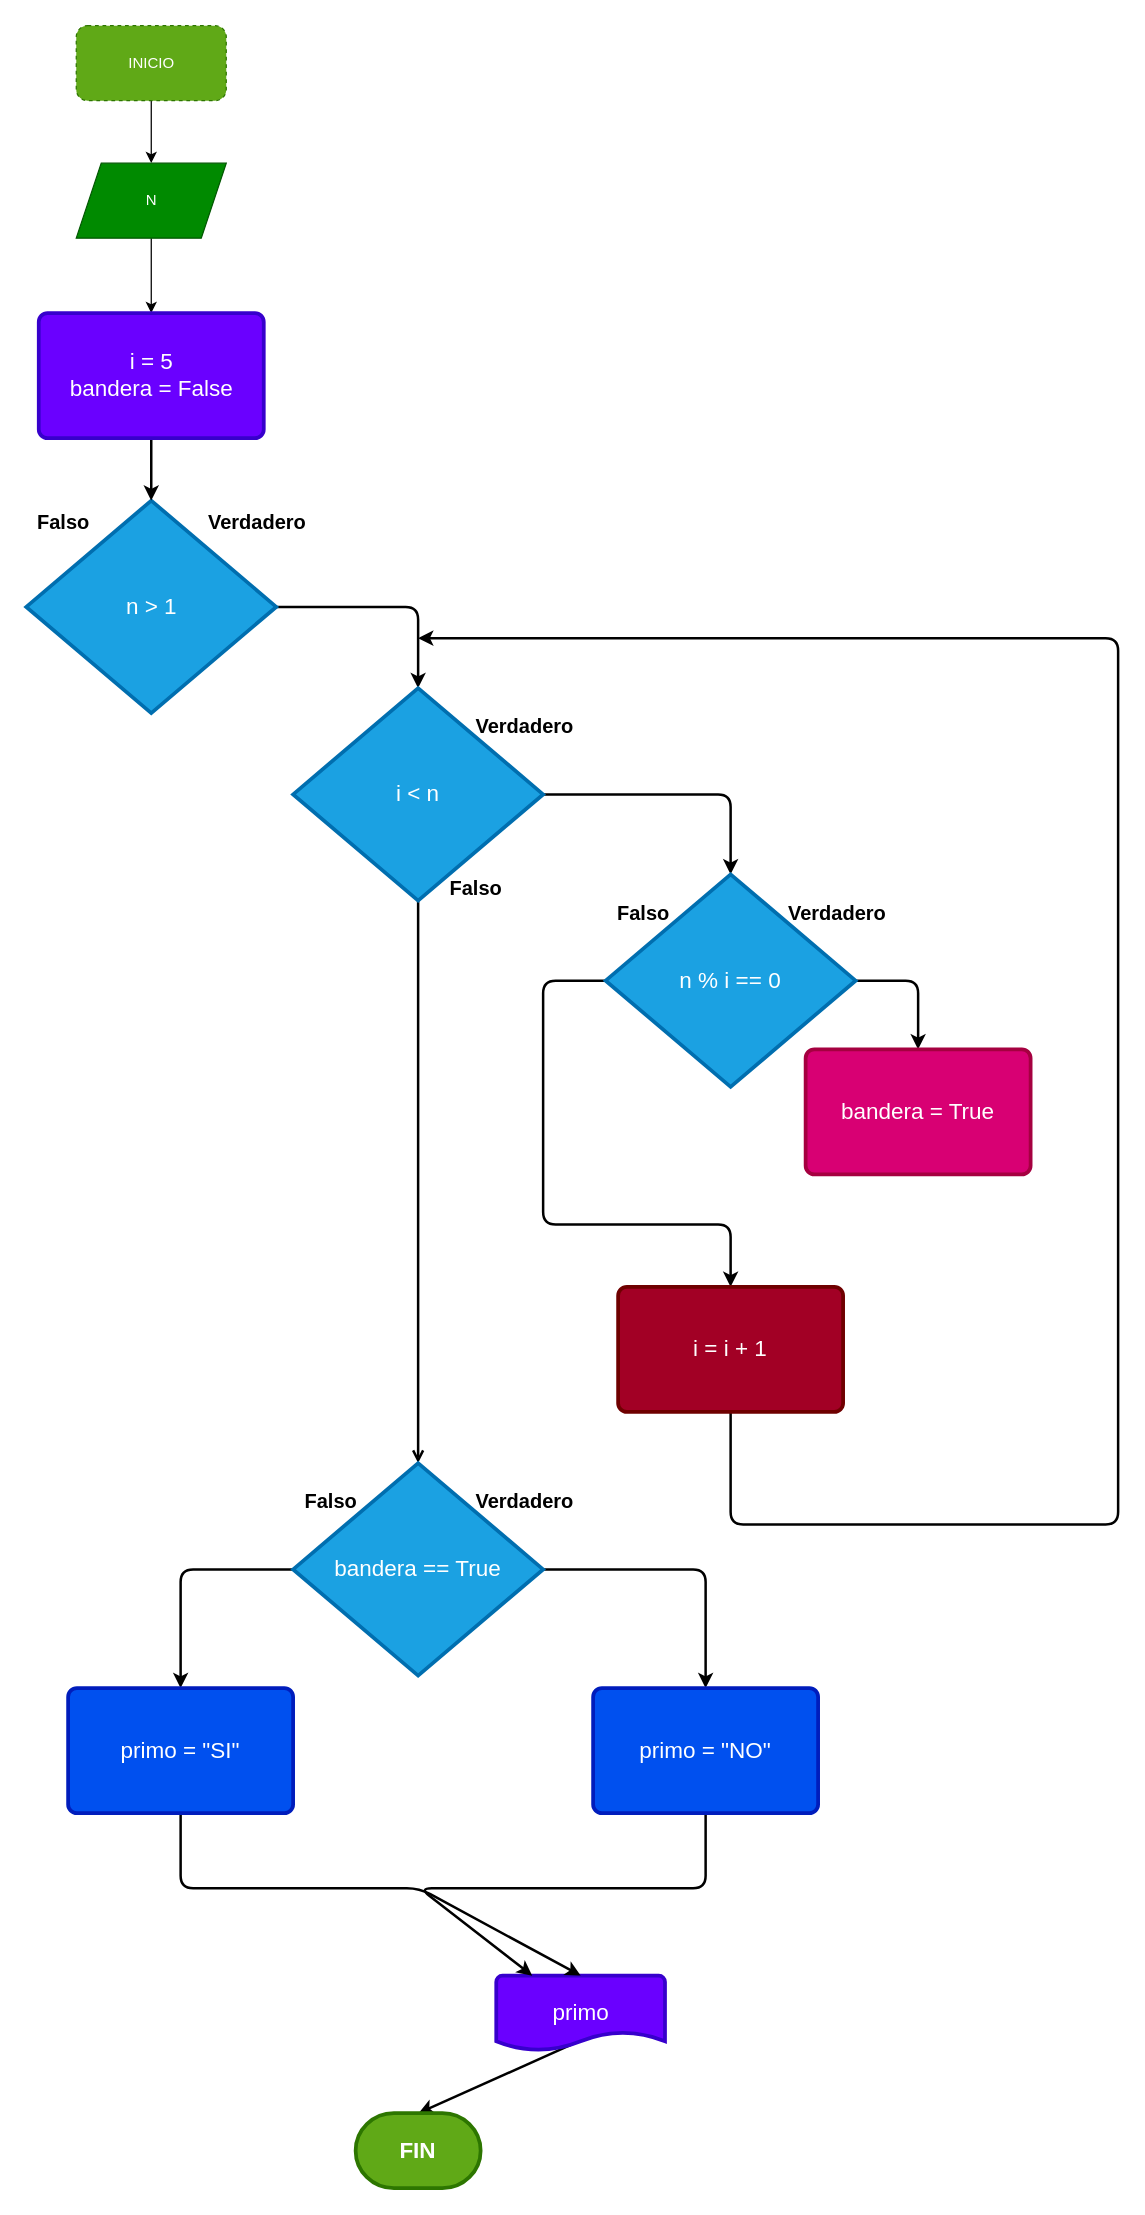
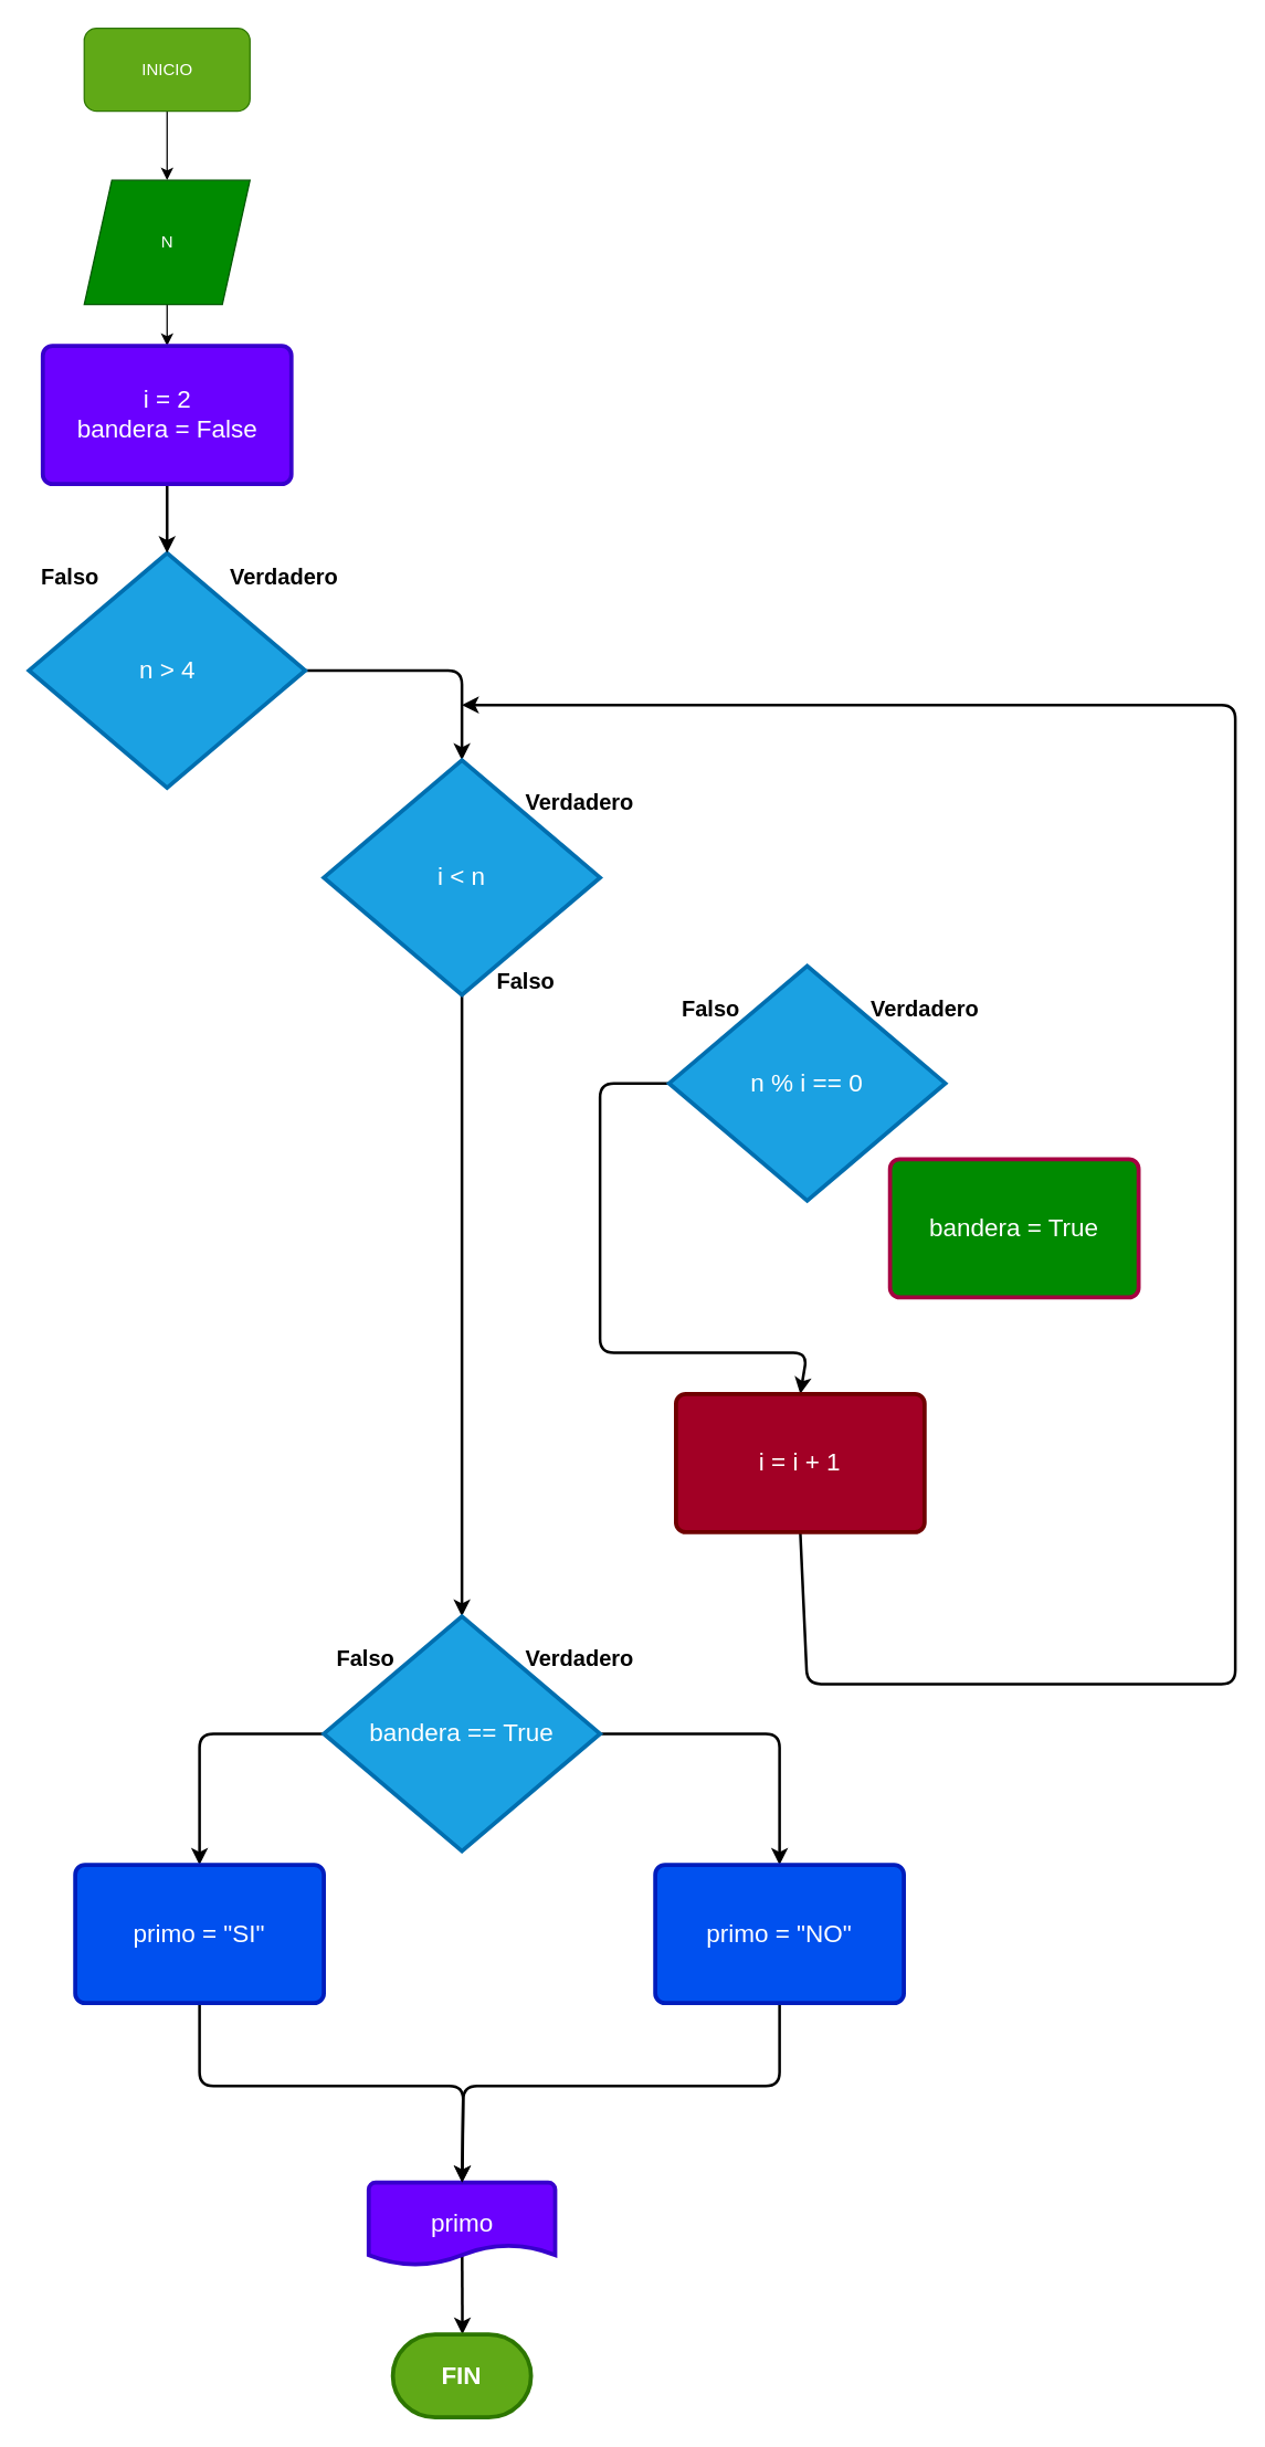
  <mxCell id="0" />
  <mxCell id="1" parent="0" />
  <mxCell id="2" value="" style="edgeStyle=none;html=1;" edge="1" parent="1" source="3" target="5"><mxGeometry relative="1" as="geometry" /></mxCell>
- <mxCell id="3" value="INICIO" style="rounded=1;whiteSpace=wrap;html=1;fillColor=#60a917;fontColor=#ffffff;strokeColor=#2D7600;dashed=1;" parent="1" vertex="1"><mxGeometry x="60.51" y="20" width="120" height="60" as="geometry" /></mxCell>
+ <mxCell id="3" value="INICIO" style="rounded=1;whiteSpace=wrap;html=1;fillColor=#60a917;fontColor=#ffffff;strokeColor=#2D7600;" parent="1" vertex="1"><mxGeometry x="60.51" y="20" width="120" height="60" as="geometry" /></mxCell>
  <mxCell id="4" value="" style="edgeStyle=none;html=1;" edge="1" parent="1" source="5" target="13"><mxGeometry relative="1" as="geometry" /></mxCell>
- <mxCell id="5" value="N" style="shape=parallelogram;perimeter=parallelogramPerimeter;whiteSpace=wrap;html=1;fixedSize=1;fillColor=#008a00;fontColor=#ffffff;strokeColor=#005700;" parent="1" vertex="1"><mxGeometry x="60.51" y="130" width="120" height="60" as="geometry" /></mxCell>
+ <mxCell id="5" value="N" style="shape=parallelogram;perimeter=parallelogramPerimeter;whiteSpace=wrap;html=1;fixedSize=1;fillColor=#008a00;fontColor=#ffffff;strokeColor=#005700;" parent="1" vertex="1"><mxGeometry x="60.51" y="130" width="120" height="90" as="geometry" /></mxCell>
  <mxCell id="6" style="edgeStyle=none;html=1;exitX=1;exitY=0.5;exitDx=0;exitDy=0;exitPerimeter=0;entryX=0.5;entryY=0;entryDx=0;entryDy=0;entryPerimeter=0;strokeColor=#000000;strokeWidth=2;" edge="1" parent="1" source="7" target="16"><mxGeometry relative="1" as="geometry"><Array as="points"><mxPoint x="334" y="485" /></Array></mxGeometry></mxCell>
- <mxCell id="7" value="&lt;div&gt;&lt;/div&gt;&lt;font face=&quot;helvetica&quot;&gt;&lt;span style=&quot;font-size: 18px&quot;&gt;n &amp;gt; 1&lt;/span&gt;&lt;/font&gt;" style="strokeWidth=3;html=1;shape=mxgraph.flowchart.decision;whiteSpace=wrap;fillColor=#1ba1e2;fontColor=#ffffff;strokeColor=#006EAF;" vertex="1" parent="1"><mxGeometry x="20.5" y="400" width="200" height="170" as="geometry" /></mxCell>
+ <mxCell id="7" value="&lt;div&gt;&lt;/div&gt;&lt;font face=&quot;helvetica&quot;&gt;&lt;span style=&quot;font-size: 18px&quot;&gt;n &amp;gt; 4&lt;/span&gt;&lt;/font&gt;" style="strokeWidth=3;html=1;shape=mxgraph.flowchart.decision;whiteSpace=wrap;fillColor=#1ba1e2;fontColor=#ffffff;strokeColor=#006EAF;" vertex="1" parent="1"><mxGeometry x="20.5" y="400" width="200" height="170" as="geometry" /></mxCell>
  <mxCell id="8" value="&lt;b&gt;&lt;font style=&quot;font-size: 16px&quot;&gt;Falso&lt;/font&gt;&lt;/b&gt;" style="text;html=1;align=center;verticalAlign=middle;resizable=0;points=[];autosize=1;strokeColor=none;fillColor=none;fontColor=#000000;" vertex="1" parent="1"><mxGeometry x="20" y="407" width="60" height="20" as="geometry" /></mxCell>
  <mxCell id="9" value="&lt;b&gt;&lt;font style=&quot;font-size: 16px&quot;&gt;Verdadero&lt;/font&gt;&lt;/b&gt;" style="text;html=1;align=center;verticalAlign=middle;resizable=0;points=[];autosize=1;strokeColor=none;fillColor=none;fontSize=16;fontColor=#000000;" vertex="1" parent="1"><mxGeometry x="160" y="407" width="90" height="20" as="geometry" /></mxCell>
  <mxCell id="10" value="" style="edgeStyle=none;html=1;strokeColor=#000000;strokeWidth=2;exitX=0.501;exitY=0.864;exitDx=0;exitDy=0;exitPerimeter=0;" edge="1" parent="1" source="11"><mxGeometry relative="1" as="geometry"><mxPoint x="334.376" y="1690" as="targetPoint" /></mxGeometry></mxCell>
- <mxCell id="11" value="primo" style="strokeWidth=3;html=1;shape=mxgraph.flowchart.document2;whiteSpace=wrap;size=0.25;fontSize=18;fillColor=#6a00ff;fontColor=#ffffff;strokeColor=#3700CC;" vertex="1" parent="1"><mxGeometry x="396.5" y="1580" width="135" height="60" as="geometry" /></mxCell>
+ <mxCell id="11" value="primo" style="strokeWidth=3;html=1;shape=mxgraph.flowchart.document2;whiteSpace=wrap;size=0.25;fontSize=18;fillColor=#6a00ff;fontColor=#ffffff;strokeColor=#3700CC;" vertex="1" parent="1"><mxGeometry x="266.5" y="1580" width="135" height="60" as="geometry" /></mxCell>
  <mxCell id="12" value="" style="edgeStyle=none;html=1;strokeColor=#000000;strokeWidth=2;" edge="1" parent="1" source="13" target="7"><mxGeometry relative="1" as="geometry" /></mxCell>
- <mxCell id="13" value="&lt;font style=&quot;font-size: 18px&quot;&gt;&lt;div&gt;i = 5&lt;/div&gt;&lt;div&gt;bandera = False&lt;/div&gt;&lt;/font&gt;" style="rounded=1;whiteSpace=wrap;html=1;absoluteArcSize=1;arcSize=14;strokeWidth=3;fillColor=#6a00ff;fontColor=#ffffff;strokeColor=#3700CC;" vertex="1" parent="1"><mxGeometry x="30.51" y="250" width="179.99" height="100" as="geometry" /></mxCell>
- <mxCell id="14" style="edgeStyle=none;html=1;exitX=1;exitY=0.5;exitDx=0;exitDy=0;exitPerimeter=0;strokeColor=#000000;strokeWidth=2;entryX=0.5;entryY=0;entryDx=0;entryDy=0;entryPerimeter=0;" edge="1" parent="1" source="16" target="19"><mxGeometry relative="1" as="geometry"><mxPoint x="514" y="630" as="targetPoint" /><Array as="points"><mxPoint x="584" y="635" /></Array></mxGeometry></mxCell>
- <mxCell id="15" style="edgeStyle=none;html=1;exitX=0.5;exitY=1;exitDx=0;exitDy=0;exitPerimeter=0;strokeColor=#000000;strokeWidth=2;entryX=0.5;entryY=0;entryDx=0;entryDy=0;entryPerimeter=0;endArrow=open;" edge="1" parent="1" source="16" target="25"><mxGeometry relative="1" as="geometry"><mxPoint x="294" y="1170" as="targetPoint" /></mxGeometry></mxCell>
+ <mxCell id="13" value="&lt;font style=&quot;font-size: 18px&quot;&gt;&lt;div&gt;i = 2&lt;/div&gt;&lt;div&gt;bandera = False&lt;/div&gt;&lt;/font&gt;" style="rounded=1;whiteSpace=wrap;html=1;absoluteArcSize=1;arcSize=14;strokeWidth=3;fillColor=#6a00ff;fontColor=#ffffff;strokeColor=#3700CC;" vertex="1" parent="1"><mxGeometry x="30.51" y="250" width="179.99" height="100" as="geometry" /></mxCell>
+ <mxCell id="15" style="edgeStyle=none;html=1;exitX=0.5;exitY=1;exitDx=0;exitDy=0;exitPerimeter=0;strokeColor=#000000;strokeWidth=2;entryX=0.5;entryY=0;entryDx=0;entryDy=0;entryPerimeter=0;" edge="1" parent="1" source="16" target="25"><mxGeometry relative="1" as="geometry"><mxPoint x="294" y="1170" as="targetPoint" /></mxGeometry></mxCell>
  <mxCell id="16" value="&lt;div&gt;&lt;/div&gt;&lt;font face=&quot;helvetica&quot;&gt;&lt;span style=&quot;font-size: 18px&quot;&gt;i &amp;lt; n&lt;/span&gt;&lt;/font&gt;" style="strokeWidth=3;html=1;shape=mxgraph.flowchart.decision;whiteSpace=wrap;fillColor=#1ba1e2;fontColor=#ffffff;strokeColor=#006EAF;" vertex="1" parent="1"><mxGeometry x="234" y="550" width="200" height="170" as="geometry" /></mxCell>
- <mxCell id="17" style="edgeStyle=none;html=1;exitX=1;exitY=0.5;exitDx=0;exitDy=0;exitPerimeter=0;strokeColor=#000000;strokeWidth=2;entryX=0.5;entryY=0;entryDx=0;entryDy=0;" edge="1" parent="1" source="19" target="20"><mxGeometry relative="1" as="geometry"><mxPoint x="734" y="829" as="targetPoint" /><Array as="points"><mxPoint x="734" y="784" /></Array></mxGeometry></mxCell>
  <mxCell id="18" style="edgeStyle=none;html=1;exitX=0;exitY=0.5;exitDx=0;exitDy=0;exitPerimeter=0;strokeColor=#000000;strokeWidth=2;entryX=0.5;entryY=0;entryDx=0;entryDy=0;" edge="1" parent="1" source="19" target="22"><mxGeometry relative="1" as="geometry"><mxPoint x="534" y="1019" as="targetPoint" /><Array as="points"><mxPoint x="434" y="784" /><mxPoint x="434" y="979" /><mxPoint x="584" y="979" /></Array></mxGeometry></mxCell>
  <mxCell id="19" value="&lt;div&gt;&lt;/div&gt;&lt;font face=&quot;helvetica&quot;&gt;&lt;span style=&quot;font-size: 18px&quot;&gt;n % i == 0&lt;/span&gt;&lt;/font&gt;" style="strokeWidth=3;html=1;shape=mxgraph.flowchart.decision;whiteSpace=wrap;fillColor=#1ba1e2;fontColor=#ffffff;strokeColor=#006EAF;" vertex="1" parent="1"><mxGeometry x="484" y="699" width="200" height="170" as="geometry" /></mxCell>
- <mxCell id="20" value="&lt;font&gt;&lt;span style=&quot;font-size: 18px&quot;&gt;bandera = True&lt;/span&gt;&lt;br&gt;&lt;/font&gt;" style="rounded=1;whiteSpace=wrap;html=1;absoluteArcSize=1;arcSize=14;strokeWidth=3;fillColor=#d80073;fontColor=#ffffff;strokeColor=#A50040;" vertex="1" parent="1"><mxGeometry x="644" y="839" width="179.99" height="100" as="geometry" /></mxCell>
+ <mxCell id="20" value="&lt;font&gt;&lt;span style=&quot;font-size: 18px&quot;&gt;bandera = True&lt;/span&gt;&lt;br&gt;&lt;/font&gt;" style="rounded=1;whiteSpace=wrap;html=1;absoluteArcSize=1;arcSize=14;strokeWidth=3;fillColor=#008a00;fontColor=#ffffff;strokeColor=#A50040;" vertex="1" parent="1"><mxGeometry x="644" y="839" width="179.99" height="100" as="geometry" /></mxCell>
  <mxCell id="21" style="edgeStyle=none;html=1;exitX=0.5;exitY=1;exitDx=0;exitDy=0;strokeColor=#000000;strokeWidth=2;" edge="1" parent="1" source="22"><mxGeometry relative="1" as="geometry"><mxPoint x="334" y="510" as="targetPoint" /><Array as="points"><mxPoint x="584" y="1219" /><mxPoint x="894" y="1219" /><mxPoint x="894" y="510" /><mxPoint x="494" y="510" /></Array></mxGeometry></mxCell>
- <mxCell id="22" value="&lt;font&gt;&lt;span style=&quot;font-size: 18px&quot;&gt;i = i + 1&lt;/span&gt;&lt;br&gt;&lt;/font&gt;" style="rounded=1;whiteSpace=wrap;html=1;absoluteArcSize=1;arcSize=14;strokeWidth=3;fillColor=#a20025;fontColor=#ffffff;strokeColor=#6F0000;" vertex="1" parent="1"><mxGeometry x="494" y="1029" width="179.99" height="100" as="geometry" /></mxCell>
+ <mxCell id="22" value="&lt;font&gt;&lt;span style=&quot;font-size: 18px&quot;&gt;i = i + 1&lt;/span&gt;&lt;br&gt;&lt;/font&gt;" style="rounded=1;whiteSpace=wrap;html=1;absoluteArcSize=1;arcSize=14;strokeWidth=3;fillColor=#a20025;fontColor=#ffffff;strokeColor=#6F0000;" vertex="1" parent="1"><mxGeometry x="489" y="1009" width="179.99" height="100" as="geometry" /></mxCell>
  <mxCell id="23" style="edgeStyle=none;html=1;exitX=1;exitY=0.5;exitDx=0;exitDy=0;exitPerimeter=0;strokeColor=#000000;strokeWidth=2;entryX=0.5;entryY=0;entryDx=0;entryDy=0;" edge="1" parent="1" source="25" target="27"><mxGeometry relative="1" as="geometry"><mxPoint x="514" y="1310" as="targetPoint" /><Array as="points"><mxPoint x="564" y="1255" /></Array></mxGeometry></mxCell>
  <mxCell id="24" style="edgeStyle=none;html=1;exitX=0;exitY=0.5;exitDx=0;exitDy=0;exitPerimeter=0;strokeColor=#000000;strokeWidth=2;entryX=0.5;entryY=0;entryDx=0;entryDy=0;" edge="1" parent="1" source="25" target="29"><mxGeometry relative="1" as="geometry"><mxPoint x="124" y="1330" as="targetPoint" /><Array as="points"><mxPoint x="144" y="1255" /></Array></mxGeometry></mxCell>
  <mxCell id="25" value="&lt;div&gt;&lt;/div&gt;&lt;font face=&quot;helvetica&quot;&gt;&lt;span style=&quot;font-size: 18px&quot;&gt;bandera == True&lt;/span&gt;&lt;/font&gt;" style="strokeWidth=3;html=1;shape=mxgraph.flowchart.decision;whiteSpace=wrap;fillColor=#1ba1e2;fontColor=#ffffff;strokeColor=#006EAF;" vertex="1" parent="1"><mxGeometry x="234" y="1170" width="200" height="170" as="geometry" /></mxCell>
  <mxCell id="26" style="edgeStyle=none;html=1;exitX=0.5;exitY=1;exitDx=0;exitDy=0;strokeColor=#000000;strokeWidth=2;" edge="1" parent="1" source="27" target="11"><mxGeometry relative="1" as="geometry"><mxPoint x="334" y="1500" as="targetPoint" /><Array as="points"><mxPoint x="564" y="1510" /><mxPoint x="335" y="1510" /></Array></mxGeometry></mxCell>
  <mxCell id="27" value="&lt;font&gt;&lt;span style=&quot;font-size: 18px&quot;&gt;primo = &quot;NO&quot;&lt;/span&gt;&lt;br&gt;&lt;/font&gt;" style="rounded=1;whiteSpace=wrap;html=1;absoluteArcSize=1;arcSize=14;strokeWidth=3;fillColor=#0050ef;fontColor=#ffffff;strokeColor=#001DBC;" vertex="1" parent="1"><mxGeometry x="474" y="1350" width="179.99" height="100" as="geometry" /></mxCell>
  <mxCell id="28" style="edgeStyle=none;html=1;exitX=0.5;exitY=1;exitDx=0;exitDy=0;strokeColor=#000000;strokeWidth=2;entryX=0.5;entryY=0;entryDx=0;entryDy=0;entryPerimeter=0;" edge="1" parent="1" source="29" target="11"><mxGeometry relative="1" as="geometry"><mxPoint x="314" y="1510" as="targetPoint" /><Array as="points"><mxPoint x="144" y="1510" /><mxPoint x="335" y="1510" /></Array></mxGeometry></mxCell>
  <mxCell id="29" value="&lt;font&gt;&lt;span style=&quot;font-size: 18px&quot;&gt;primo = &quot;SI&quot;&lt;/span&gt;&lt;br&gt;&lt;/font&gt;" style="rounded=1;whiteSpace=wrap;html=1;absoluteArcSize=1;arcSize=14;strokeWidth=3;fillColor=#0050ef;fontColor=#ffffff;strokeColor=#001DBC;" vertex="1" parent="1"><mxGeometry x="54" y="1350" width="179.99" height="100" as="geometry" /></mxCell>
  <mxCell id="30" value="&lt;b&gt;&lt;font style=&quot;font-size: 16px&quot;&gt;Falso&lt;/font&gt;&lt;/b&gt;" style="text;html=1;align=center;verticalAlign=middle;resizable=0;points=[];autosize=1;strokeColor=none;fillColor=none;fontColor=#000000;" vertex="1" parent="1"><mxGeometry x="350" y="700" width="60" height="20" as="geometry" /></mxCell>
  <mxCell id="31" value="&lt;b&gt;&lt;font style=&quot;font-size: 16px&quot;&gt;Verdadero&lt;/font&gt;&lt;/b&gt;" style="text;html=1;align=center;verticalAlign=middle;resizable=0;points=[];autosize=1;strokeColor=none;fillColor=none;fontSize=16;fontColor=#000000;" vertex="1" parent="1"><mxGeometry x="374" y="570" width="90" height="20" as="geometry" /></mxCell>
  <mxCell id="32" value="&lt;b&gt;&lt;font style=&quot;font-size: 16px&quot;&gt;Falso&lt;/font&gt;&lt;/b&gt;" style="text;html=1;align=center;verticalAlign=middle;resizable=0;points=[];autosize=1;strokeColor=none;fillColor=none;fontColor=#000000;" vertex="1" parent="1"><mxGeometry x="484" y="720" width="60" height="20" as="geometry" /></mxCell>
  <mxCell id="33" value="&lt;b&gt;&lt;font style=&quot;font-size: 16px&quot;&gt;Verdadero&lt;/font&gt;&lt;/b&gt;" style="text;html=1;align=center;verticalAlign=middle;resizable=0;points=[];autosize=1;strokeColor=none;fillColor=none;fontSize=16;fontColor=#000000;" vertex="1" parent="1"><mxGeometry x="624" y="720" width="90" height="20" as="geometry" /></mxCell>
  <mxCell id="34" value="&lt;b&gt;&lt;font style=&quot;font-size: 16px&quot;&gt;Falso&lt;/font&gt;&lt;/b&gt;" style="text;html=1;align=center;verticalAlign=middle;resizable=0;points=[];autosize=1;strokeColor=none;fillColor=none;fontColor=#000000;" vertex="1" parent="1"><mxGeometry x="234" y="1190" width="60" height="20" as="geometry" /></mxCell>
  <mxCell id="35" value="&lt;b&gt;&lt;font style=&quot;font-size: 16px&quot;&gt;Verdadero&lt;/font&gt;&lt;/b&gt;" style="text;html=1;align=center;verticalAlign=middle;resizable=0;points=[];autosize=1;strokeColor=none;fillColor=none;fontSize=16;fontColor=#000000;" vertex="1" parent="1"><mxGeometry x="374" y="1190" width="90" height="20" as="geometry" /></mxCell>
  <mxCell id="36" value="FIN" style="strokeWidth=3;html=1;shape=mxgraph.flowchart.terminator;whiteSpace=wrap;fontSize=18;fillColor=#60a917;fontColor=#ffffff;strokeColor=#2D7600;fontStyle=1" vertex="1" parent="1"><mxGeometry x="284" y="1690" width="100" height="60" as="geometry" /></mxCell>
